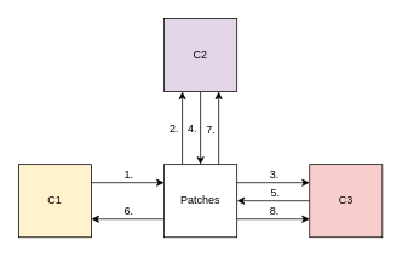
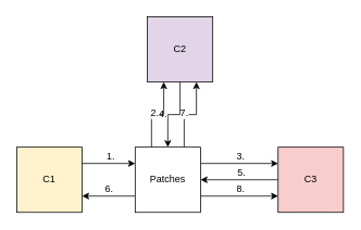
  <mxCell id="0" />
  <mxCell id="1" parent="0" />
  <mxCell id="2" style="edgeStyle=orthogonalEdgeStyle;rounded=0;orthogonalLoop=1;jettySize=auto;html=1;exitX=1;exitY=0.25;exitDx=0;exitDy=0;entryX=0;entryY=0.25;entryDx=0;entryDy=0;" edge="1" parent="1" source="4" target="21"><mxGeometry relative="1" as="geometry" /></mxCell>
  <mxCell id="3" value="1." style="text;html=1;align=center;verticalAlign=middle;resizable=0;points=[];labelBackgroundColor=#ffffff;" vertex="1" connectable="0" parent="2"><mxGeometry x="-0.225" y="4" relative="1" as="geometry"><mxPoint x="9" y="-6" as="offset" /></mxGeometry></mxCell>
  <mxCell id="4" value="C1" style="whiteSpace=wrap;html=1;aspect=fixed;fillColor=#fff2cc;" vertex="1" parent="1"><mxGeometry x="20" y="180" width="80" height="80" as="geometry" /></mxCell>
  <mxCell id="5" style="edgeStyle=orthogonalEdgeStyle;rounded=0;orthogonalLoop=1;jettySize=auto;html=1;exitX=0.5;exitY=1;exitDx=0;exitDy=0;" edge="1" parent="1" source="7" target="21"><mxGeometry relative="1" as="geometry" /></mxCell>
  <mxCell id="6" value="4." style="text;html=1;align=center;verticalAlign=middle;resizable=0;points=[];labelBackgroundColor=#ffffff;" vertex="1" connectable="0" parent="5"><mxGeometry x="0.075" y="1" relative="1" as="geometry"><mxPoint x="-11" y="-3" as="offset" /></mxGeometry></mxCell>
  <mxCell id="7" value="C2" style="whiteSpace=wrap;html=1;aspect=fixed;fillColor=#e1d5e7;" vertex="1" parent="1"><mxGeometry x="180" y="20" width="80" height="80" as="geometry" /></mxCell>
  <mxCell id="8" style="edgeStyle=orthogonalEdgeStyle;rounded=0;orthogonalLoop=1;jettySize=auto;html=1;exitX=0;exitY=0.5;exitDx=0;exitDy=0;entryX=1;entryY=0.5;entryDx=0;entryDy=0;" edge="1" parent="1" source="10" target="21"><mxGeometry relative="1" as="geometry" /></mxCell>
  <mxCell id="9" value="5." style="text;html=1;align=center;verticalAlign=middle;resizable=0;points=[];labelBackgroundColor=#ffffff;" vertex="1" connectable="0" parent="8"><mxGeometry x="-0.025" relative="1" as="geometry"><mxPoint y="-10" as="offset" /></mxGeometry></mxCell>
  <mxCell id="10" value="C3" style="whiteSpace=wrap;html=1;aspect=fixed;fillColor=#f8cecc;" vertex="1" parent="1"><mxGeometry x="340" y="180" width="80" height="80" as="geometry" /></mxCell>
  <mxCell id="11" style="edgeStyle=orthogonalEdgeStyle;rounded=0;orthogonalLoop=1;jettySize=auto;html=1;exitX=0.25;exitY=0;exitDx=0;exitDy=0;entryX=0.25;entryY=1;entryDx=0;entryDy=0;" edge="1" parent="1" source="21" target="7"><mxGeometry relative="1" as="geometry" /></mxCell>
  <mxCell id="12" value="2." style="text;html=1;align=center;verticalAlign=middle;resizable=0;points=[];labelBackgroundColor=#ffffff;" vertex="1" connectable="0" parent="11"><mxGeometry x="0.025" y="4" relative="1" as="geometry"><mxPoint x="-6" y="1" as="offset" /></mxGeometry></mxCell>
  <mxCell id="13" style="edgeStyle=orthogonalEdgeStyle;rounded=0;orthogonalLoop=1;jettySize=auto;html=1;exitX=1;exitY=0.25;exitDx=0;exitDy=0;entryX=0;entryY=0.25;entryDx=0;entryDy=0;" edge="1" parent="1" source="21" target="10"><mxGeometry relative="1" as="geometry" /></mxCell>
  <mxCell id="14" value="3." style="text;html=1;align=center;verticalAlign=middle;resizable=0;points=[];labelBackgroundColor=#ffffff;" vertex="1" connectable="0" parent="13"><mxGeometry y="-1" relative="1" as="geometry"><mxPoint y="-11" as="offset" /></mxGeometry></mxCell>
  <mxCell id="15" style="edgeStyle=orthogonalEdgeStyle;rounded=0;orthogonalLoop=1;jettySize=auto;html=1;exitX=0;exitY=0.75;exitDx=0;exitDy=0;entryX=1;entryY=0.75;entryDx=0;entryDy=0;" edge="1" parent="1" source="21" target="4"><mxGeometry relative="1" as="geometry" /></mxCell>
  <mxCell id="16" value="6." style="text;html=1;align=center;verticalAlign=middle;resizable=0;points=[];labelBackgroundColor=#ffffff;" vertex="1" connectable="0" parent="15"><mxGeometry y="2" relative="1" as="geometry"><mxPoint y="-12" as="offset" /></mxGeometry></mxCell>
  <mxCell id="17" style="edgeStyle=orthogonalEdgeStyle;rounded=0;orthogonalLoop=1;jettySize=auto;html=1;exitX=0.75;exitY=0;exitDx=0;exitDy=0;entryX=0.75;entryY=1;entryDx=0;entryDy=0;" edge="1" parent="1" source="21" target="7"><mxGeometry relative="1" as="geometry" /></mxCell>
  <mxCell id="18" value="7." style="text;html=1;align=center;verticalAlign=middle;resizable=0;points=[];labelBackgroundColor=#ffffff;" vertex="1" connectable="0" parent="17"><mxGeometry x="-0.025" y="3" relative="1" as="geometry"><mxPoint x="-7" as="offset" /></mxGeometry></mxCell>
  <mxCell id="19" style="edgeStyle=orthogonalEdgeStyle;rounded=0;orthogonalLoop=1;jettySize=auto;html=1;exitX=1;exitY=0.75;exitDx=0;exitDy=0;entryX=0;entryY=0.75;entryDx=0;entryDy=0;" edge="1" parent="1" source="21" target="10"><mxGeometry relative="1" as="geometry" /></mxCell>
  <mxCell id="20" value="8." style="text;html=1;align=center;verticalAlign=middle;resizable=0;points=[];labelBackgroundColor=#ffffff;" vertex="1" connectable="0" parent="19"><mxGeometry y="1" relative="1" as="geometry"><mxPoint y="-9" as="offset" /></mxGeometry></mxCell>
- <mxCell id="21" value="Patches" style="whiteSpace=wrap;html=1;aspect=fixed;" vertex="1" parent="1"><mxGeometry x="180" y="180" width="80" height="80" as="geometry" /></mxCell>
+ <mxCell id="21" value="Patches" style="whiteSpace=wrap;html=1;aspect=fixed;" vertex="1" parent="1"><mxGeometry x="165" y="180" width="80" height="80" as="geometry" /></mxCell>
